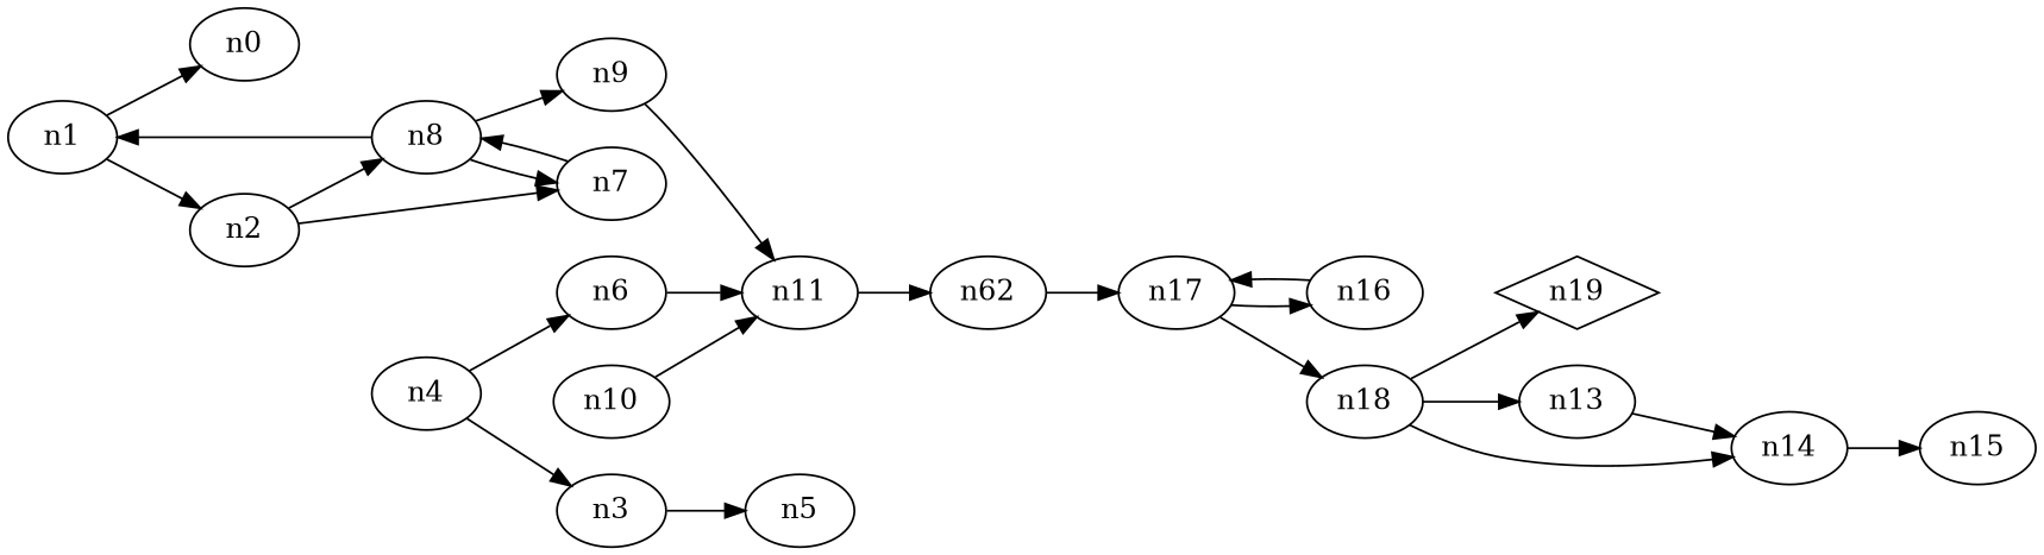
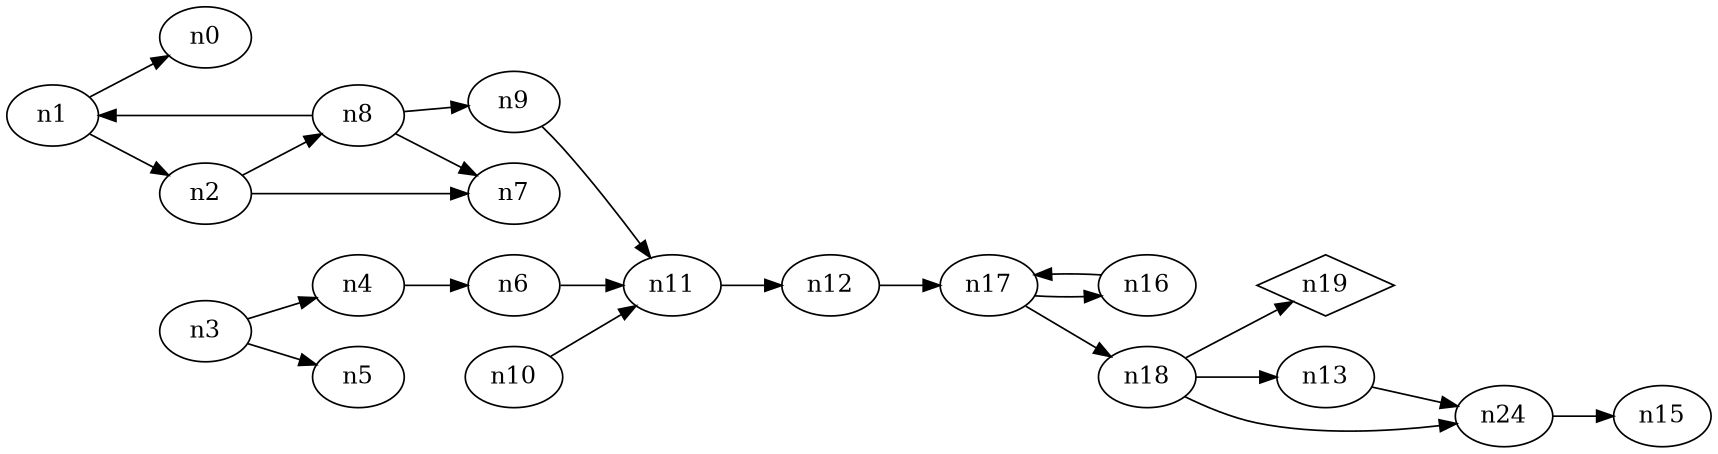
  digraph {
    rankdir=LR
    n0 [rank=source shape=ellipse]
    n1
    n2
    n19 [rank=sink shape=diamond]
    n8
    n7
    n3
    n4
    n5
    n9
    n6
    n11
-   n12 [label=n62]
+   n12
    n10
    n17
    n16
    n18
    n13
-   n14
+   n14 [label=n24]
    n15
    n1 -> n0
    n1 -> n2
    n2 -> n8
    n2 -> n7
    n8 -> n1
    n8 -> n7
    n8 -> n9
-   n7 -> n8
-   n4 -> n3
+   n3 -> n4
    n3 -> n5
    n4 -> n6
    n9 -> n11
    n6 -> n11
    n11 -> n12
    n12 -> n17
    n10 -> n11
    n17 -> n16
    n17 -> n18
    n16 -> n17
    n18 -> n19
    n18 -> n13
    n18 -> n14
    n13 -> n14
    n14 -> n15
  }
